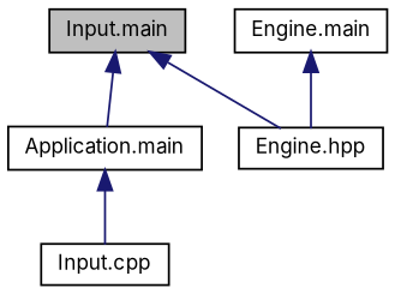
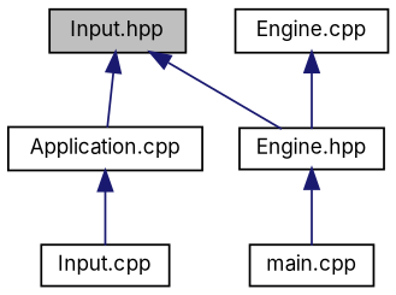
  digraph {
    fontname=Inter
    node [color=black fillcolor=white fontname=Inter fontsize=10 shape=record style=filled]
    edge [color=midnightblue dir=back fontname=Inter fontsize=10 labelfontname=Helvetica labelfontsize=10 style=solid]
-   n1 [fillcolor=grey75 fontcolor=black height=0.2 label="Input.main" width=0.4]
-   n2 [height=0.2 label="Application.main" width=0.4]
+   n1 [fillcolor=grey75 fontcolor=black height=0.2 label="Input.hpp" width=0.4]
+   n2 [height=0.2 label="Application.cpp" width=0.4]
    n3 [height=0.2 label="Engine.hpp" width=0.4]
    n4 [height=0.2 label="Input.cpp" width=0.4]
-   n6 [height=0.2 label="Engine.main" width=0.4]
+   n5 [height=0.2 label="main.cpp" width=0.4]
+   n6 [height=0.2 label="Engine.cpp" width=0.4]
    n1 -> n2
    n1 -> n3
    n2 -> n4
+   n3 -> n5
    n6 -> n3
  }
